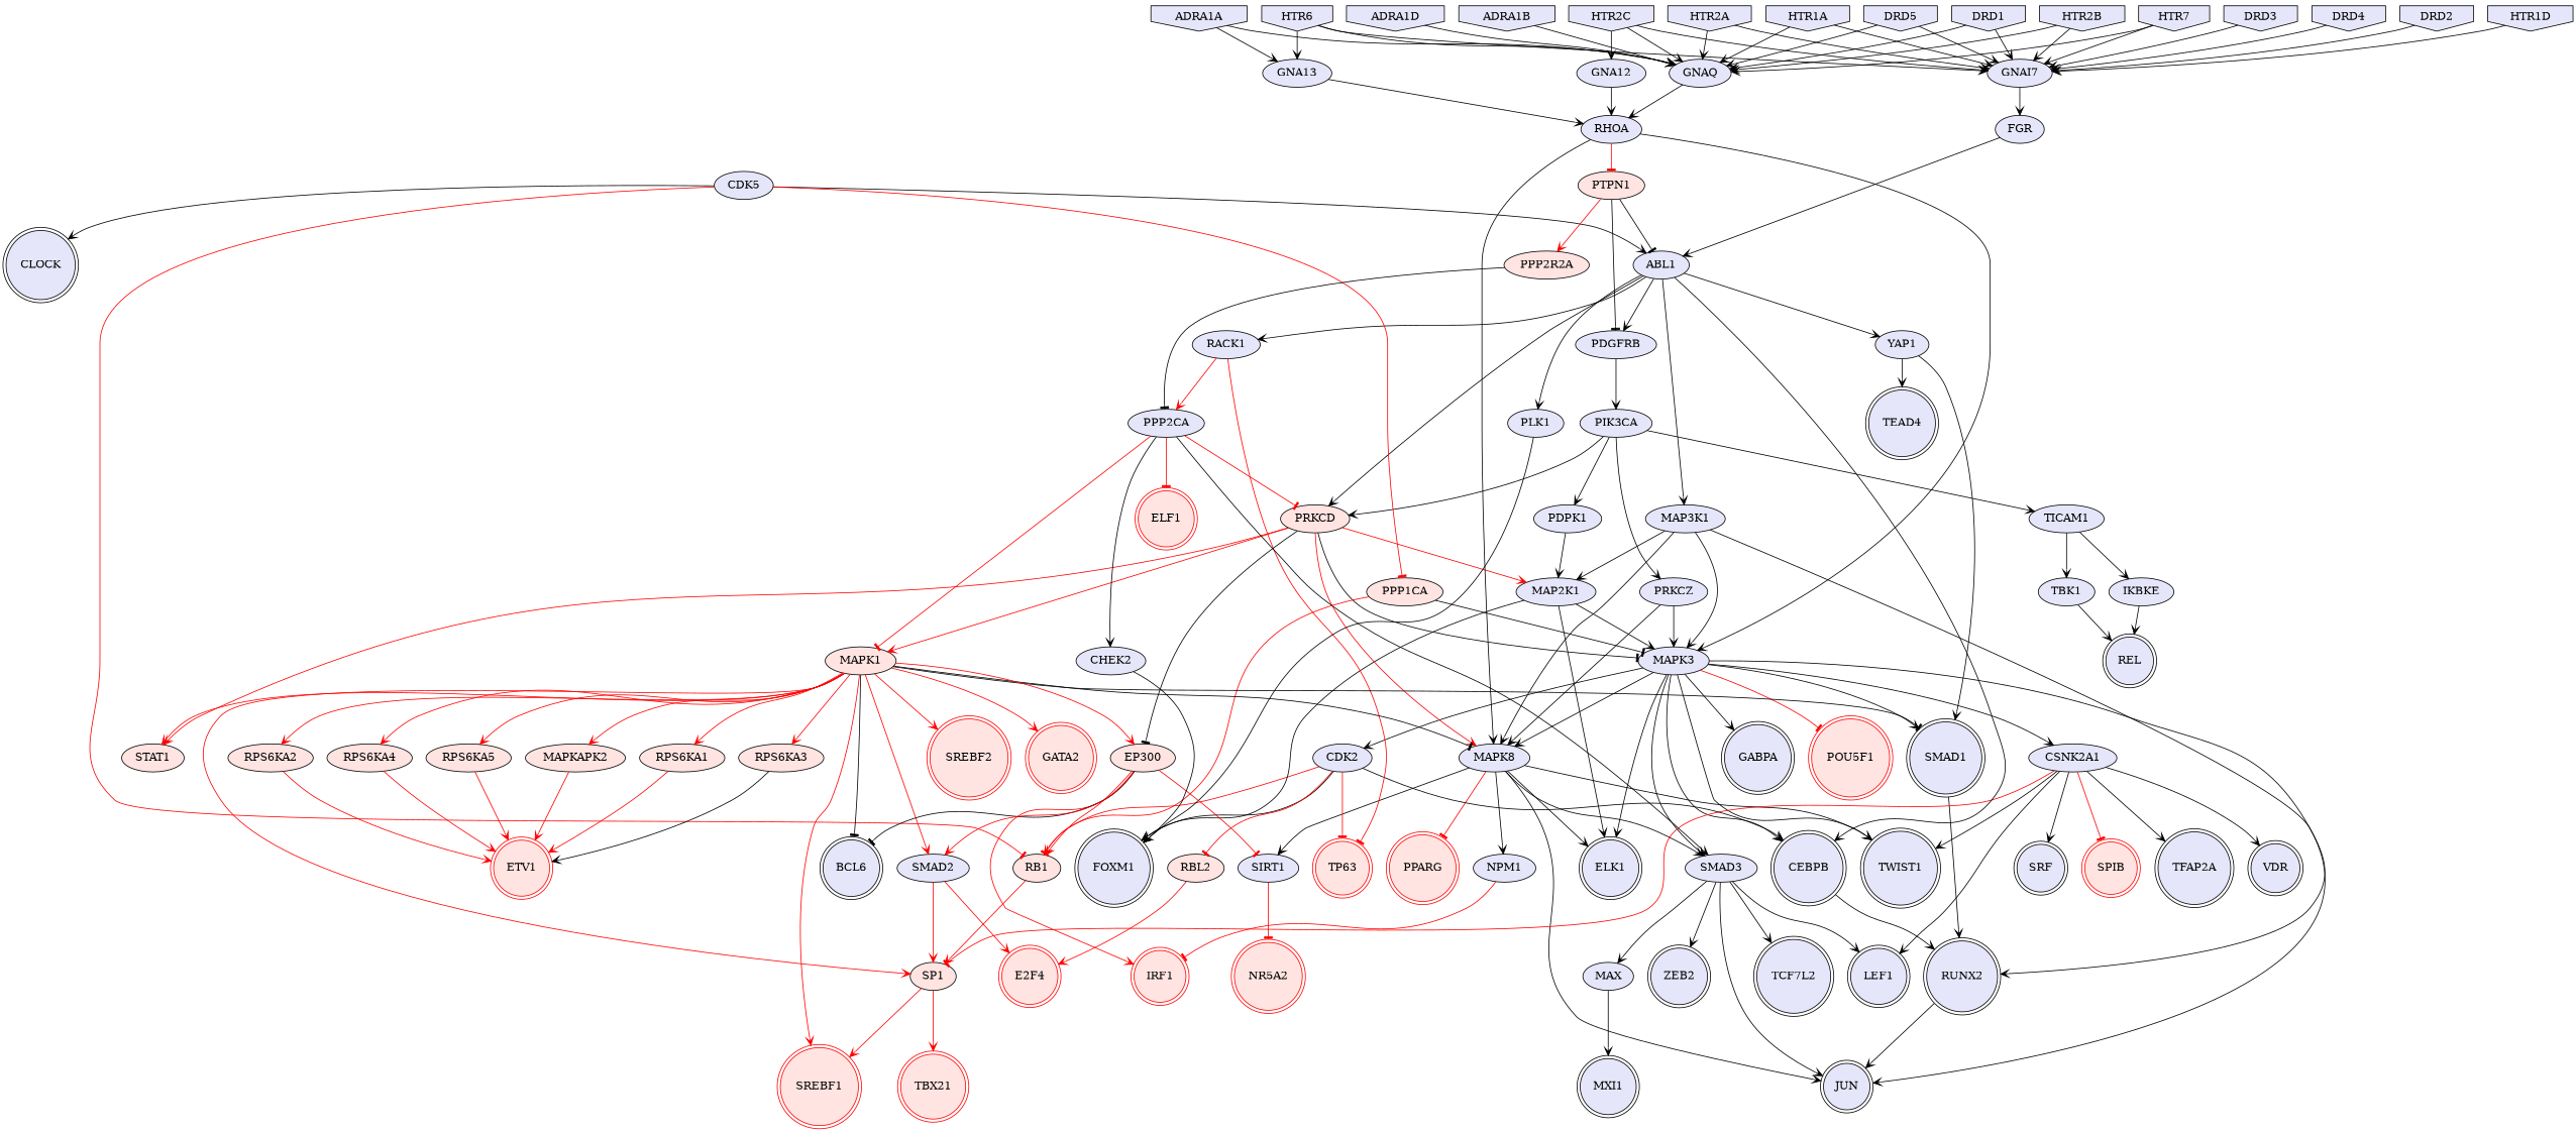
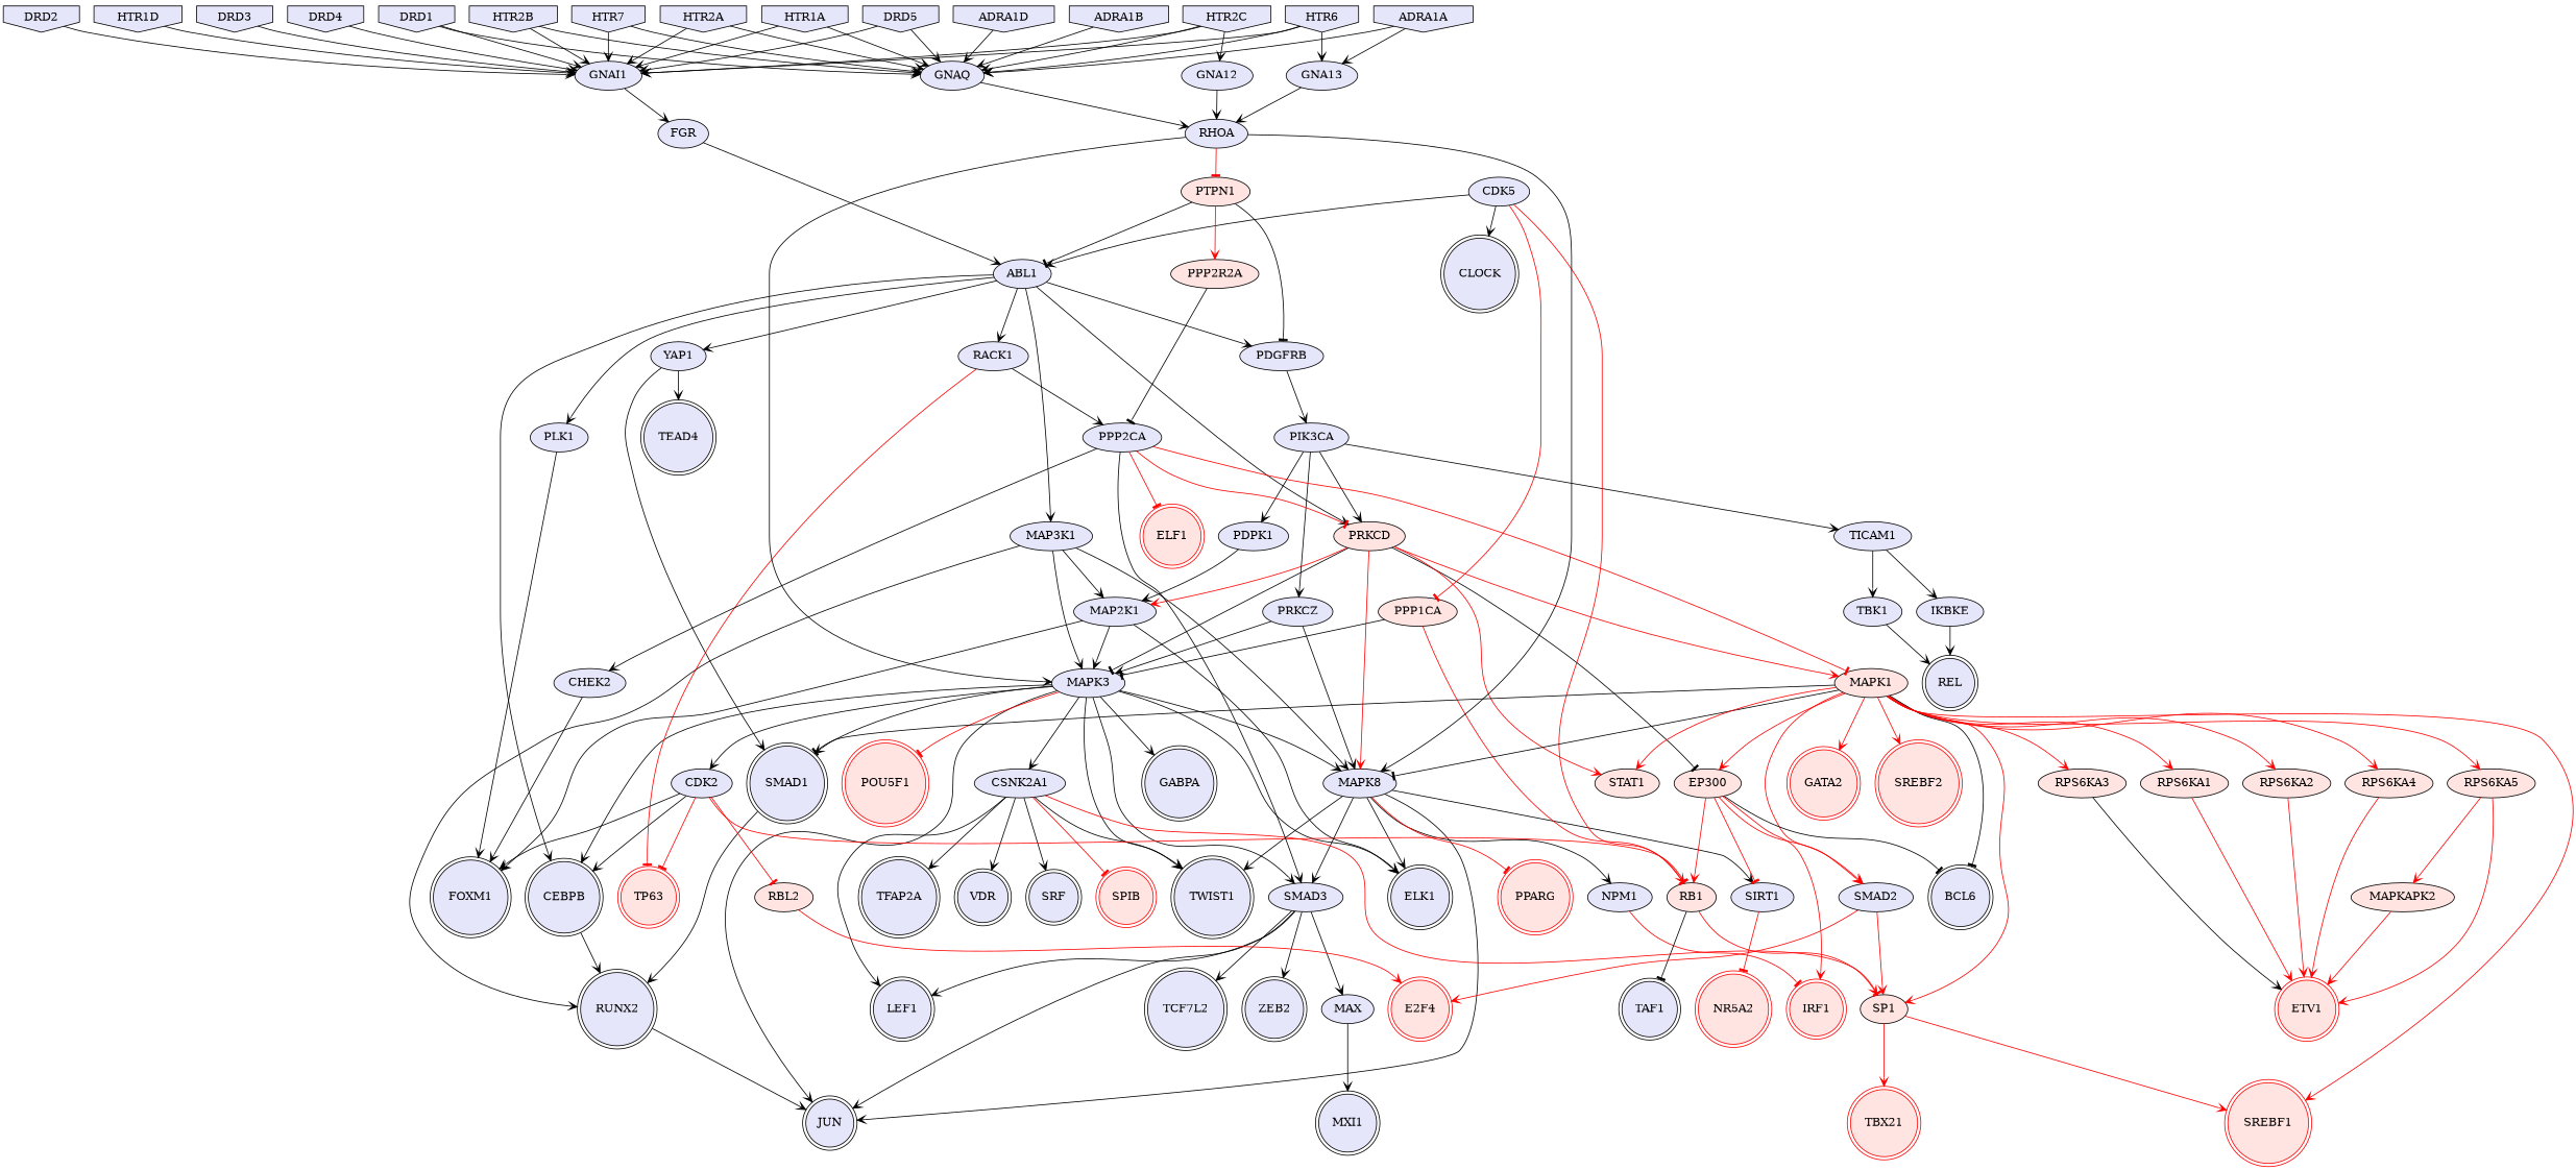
  digraph {
    fontname="DejaVu Serif"
    node [fillcolor=lavender fontname="DejaVu Serif" style=filled]
    edge [arrowhead=vee color=black fontname="DejaVu Serif" penwidth=1]
    GABPA [color=black shape=doublecircle]
    MAPK3
    CEBPB [color=black shape=doublecircle]
    MAPK8
    JUN [color=black shape=doublecircle]
    SMAD3
    ELK1 [color=black shape=doublecircle]
    SMAD1 [color=black shape=doublecircle]
    CSNK2A1
    TWIST1 [color=black shape=doublecircle]
    POU5F1 [color=red fillcolor=mistyrose shape=doublecircle]
    CDK2
    RUNX2 [color=black shape=doublecircle]
    SIRT1
    NPM1
    PPARG [color=red fillcolor=mistyrose shape=doublecircle]
    TCF7L2 [color=black shape=doublecircle]
    LEF1 [color=black shape=doublecircle]
    MAX
    ZEB2 [color=black shape=doublecircle]
    TFAP2A [color=black shape=doublecircle]
    VDR [color=black shape=doublecircle]
    SRF [color=black shape=doublecircle]
    SP1 [fillcolor=mistyrose]
    SPIB [color=red fillcolor=mistyrose shape=doublecircle]
    FOXM1 [color=black shape=doublecircle]
    TP63 [color=red fillcolor=mistyrose shape=doublecircle]
    RB1 [fillcolor=mistyrose]
    RBL2 [fillcolor=mistyrose]
    MAP2K1
    TICAM1
    IKBKE
    TBK1
    REL [color=black shape=doublecircle]
    NR5A2 [color=red fillcolor=mistyrose shape=doublecircle]
    IRF1 [color=red fillcolor=mistyrose shape=doublecircle]
    MXI1 [color=black shape=doublecircle]
    ABL1
    YAP1
    PDGFRB
    MAP3K1
    RACK1
    PRKCD [fillcolor=mistyrose]
    PLK1
    TEAD4 [color=black shape=doublecircle]
    PIK3CA
    PPP2CA
    CDK5
    CLOCK [color=black shape=doublecircle]
    PPP1CA [fillcolor=mistyrose]
    MAPK1 [fillcolor=mistyrose]
    EP300 [fillcolor=mistyrose]
    STAT1 [fillcolor=mistyrose]
    PDPK1
    PRKCZ
    ELF1 [color=red fillcolor=mistyrose shape=doublecircle]
    CHEK2
+   TAF1 [color=black shape=doublecircle]
    BCL6 [color=black shape=doublecircle]
    RPS6KA1 [fillcolor=mistyrose]
    SMAD2
    SREBF1 [color=red fillcolor=mistyrose shape=doublecircle]
    SREBF2 [color=red fillcolor=mistyrose shape=doublecircle]
    GATA2 [color=red fillcolor=mistyrose shape=doublecircle]
    RPS6KA2 [fillcolor=mistyrose]
    RPS6KA4 [fillcolor=mistyrose]
    RPS6KA3 [fillcolor=mistyrose]
    RPS6KA5 [fillcolor=mistyrose]
    MAPKAPK2 [fillcolor=mistyrose]
    TBX21 [color=red fillcolor=mistyrose shape=doublecircle]
-   GNAI1 [label=GNAI7]
+   GNAI1
    FGR
    DRD2 [color=black shape=invhouse]
    HTR1D [color=black shape=invhouse]
    ETV1 [color=red fillcolor=mistyrose shape=doublecircle]
    E2F4 [color=red fillcolor=mistyrose shape=doublecircle]
    HTR2A [color=black shape=invhouse]
    GNAQ
    RHOA
    DRD3 [color=black shape=invhouse]
    DRD4 [color=black shape=invhouse]
    HTR1A [color=black shape=invhouse]
    HTR2C [color=black shape=invhouse]
    GNA12
    DRD5 [color=black shape=invhouse]
    DRD1 [color=black shape=invhouse]
    HTR2B [color=black shape=invhouse]
    HTR6 [color=black shape=invhouse]
    GNA13
    HTR7 [color=black shape=invhouse]
    PTPN1 [fillcolor=mistyrose]
    ADRA1A [color=black shape=invhouse]
    PPP2R2A [fillcolor=mistyrose]
    ADRA1B [color=black shape=invhouse]
    ADRA1D [color=black shape=invhouse]
    MAPK3 -> GABPA
    MAPK3 -> CEBPB
    MAPK3 -> MAPK8
    MAPK3 -> JUN
    MAPK3 -> SMAD3
    MAPK3 -> ELK1
    MAPK3 -> SMAD1
    MAPK3 -> CSNK2A1
    MAPK3 -> TWIST1
    MAPK3 -> POU5F1 [arrowhead=tee color=red]
    MAPK3 -> CDK2
    CEBPB -> RUNX2
    MAPK8 -> JUN
    MAPK8 -> SMAD3
    MAPK8 -> ELK1
    MAPK8 -> TWIST1
    MAPK8 -> SIRT1
    MAPK8 -> NPM1
    MAPK8 -> PPARG [arrowhead=tee color=red]
    SMAD3 -> JUN
    SMAD3 -> TCF7L2
    SMAD3 -> LEF1
    SMAD3 -> MAX
    SMAD3 -> ZEB2
    SMAD1 -> RUNX2
    CSNK2A1 -> TWIST1
    CSNK2A1 -> LEF1
    CSNK2A1 -> TFAP2A
    CSNK2A1 -> VDR
    CSNK2A1 -> SRF
    CSNK2A1 -> SP1 [arrowhead=tee color=red]
    CSNK2A1 -> SPIB [arrowhead=tee color=red]
    CDK2 -> CEBPB
    CDK2 -> FOXM1
    CDK2 -> TP63 [arrowhead=tee color=red]
    CDK2 -> RB1 [arrowhead=tee color=red]
    CDK2 -> RBL2 [arrowhead=tee color=red]
    RUNX2 -> JUN
    SIRT1 -> NR5A2 [arrowhead=tee color=red]
    NPM1 -> IRF1 [arrowhead=tee color=red]
    MAX -> MXI1
    SP1 -> SREBF1 [color=red]
    SP1 -> TBX21 [color=red]
    RB1 -> SP1 [color=red]
+   RB1 -> TAF1 [arrowhead=tee]
    RBL2 -> E2F4 [color=red]
    MAP2K1 -> MAPK3
    MAP2K1 -> ELK1
    MAP2K1 -> FOXM1
    TICAM1 -> IKBKE
    TICAM1 -> TBK1
    IKBKE -> REL
    TBK1 -> REL
    ABL1 -> CEBPB
    ABL1 -> YAP1
    ABL1 -> PDGFRB
    ABL1 -> MAP3K1
    ABL1 -> RACK1
    ABL1 -> PRKCD
    ABL1 -> PLK1
    YAP1 -> SMAD1
    YAP1 -> TEAD4
    PDGFRB -> PIK3CA
    MAP3K1 -> MAPK3
    MAP3K1 -> MAPK8
    MAP3K1 -> RUNX2
    MAP3K1 -> MAP2K1
    RACK1 -> TP63 [arrowhead=tee color=red]
-   RACK1 -> PPP2CA [color=red]
+   RACK1 -> PPP2CA
    PRKCD -> MAPK3 [arrowhead=tee]
    PRKCD -> MAPK8 [color=red]
    PRKCD -> MAP2K1 [color=red]
    PRKCD -> MAPK1 [color=red]
    PRKCD -> EP300 [arrowhead=tee]
    PRKCD -> STAT1 [color=red]
    PLK1 -> FOXM1
    PIK3CA -> TICAM1
    PIK3CA -> PRKCD
    PIK3CA -> PDPK1
    PIK3CA -> PRKCZ
    PPP2CA -> SMAD3
    PPP2CA -> PRKCD [arrowhead=tee color=red]
    PPP2CA -> MAPK1 [arrowhead=tee color=red]
    PPP2CA -> ELF1 [arrowhead=tee color=red]
    PPP2CA -> CHEK2
    CDK5 -> RB1 [arrowhead=tee color=red]
    CDK5 -> ABL1
    CDK5 -> CLOCK
    CDK5 -> PPP1CA [arrowhead=tee color=red]
    PPP1CA -> MAPK3 [arrowhead=tee]
    PPP1CA -> RB1 [color=red]
    MAPK1 -> MAPK8 [arrowhead=tee]
    MAPK1 -> SMAD1 [arrowhead=tee]
    MAPK1 -> SP1 [color=red]
    MAPK1 -> EP300 [color=red]
    MAPK1 -> STAT1 [color=red]
    MAPK1 -> BCL6 [arrowhead=tee]
    MAPK1 -> RPS6KA1 [color=red]
    MAPK1 -> SMAD2 [color=red]
    MAPK1 -> SREBF1 [color=red]
    MAPK1 -> SREBF2 [color=red]
    MAPK1 -> GATA2 [color=red]
    MAPK1 -> RPS6KA2 [color=red]
    MAPK1 -> RPS6KA4 [color=red]
    MAPK1 -> RPS6KA3 [color=red]
    MAPK1 -> RPS6KA5 [color=red]
-   MAPK1 -> MAPKAPK2 [color=red]
+   RPS6KA5 -> MAPKAPK2 [color=red]
    EP300 -> SIRT1 [arrowhead=tee color=red]
    EP300 -> RB1 [color=red]
    EP300 -> IRF1 [color=red]
    EP300 -> BCL6 [arrowhead=tee]
    EP300 -> SMAD2 [color=red]
    PDPK1 -> MAP2K1
    PRKCZ -> MAPK3
    PRKCZ -> MAPK8
    CHEK2 -> FOXM1
    RPS6KA1 -> ETV1 [color=red]
    SMAD2 -> SP1 [color=red]
    SMAD2 -> E2F4 [color=red]
    RPS6KA2 -> ETV1 [color=red]
    RPS6KA4 -> ETV1 [color=red]
    RPS6KA3 -> ETV1
    RPS6KA5 -> ETV1 [color=red]
    MAPKAPK2 -> ETV1 [color=red]
    GNAI1 -> FGR
    FGR -> ABL1
    DRD2 -> GNAI1
    HTR1D -> GNAI1
    HTR2A -> GNAI1
    HTR2A -> GNAQ
    GNAQ -> RHOA
    RHOA -> MAPK3
    RHOA -> MAPK8
    RHOA -> PTPN1 [arrowhead=tee color=red]
    DRD3 -> GNAI1
    DRD4 -> GNAI1
    HTR1A -> GNAI1
    HTR1A -> GNAQ
    HTR2C -> GNAI1
    HTR2C -> GNAQ
    HTR2C -> GNA12
    GNA12 -> RHOA
    DRD5 -> GNAI1
    DRD5 -> GNAQ
    DRD1 -> GNAI1
    DRD1 -> GNAQ
    HTR2B -> GNAI1
    HTR2B -> GNAQ
    HTR6 -> GNAI1
    HTR6 -> GNAQ
    HTR6 -> GNA13
    GNA13 -> RHOA
    HTR7 -> GNAI1
    HTR7 -> GNAQ
    PTPN1 -> ABL1 [arrowhead=tee]
    PTPN1 -> PDGFRB [arrowhead=tee]
    PTPN1 -> PPP2R2A [color=red]
    ADRA1A -> GNAQ
    ADRA1A -> GNA13
    PPP2R2A -> PPP2CA [arrowhead=tee]
    ADRA1B -> GNAQ
    ADRA1D -> GNAQ
  }
